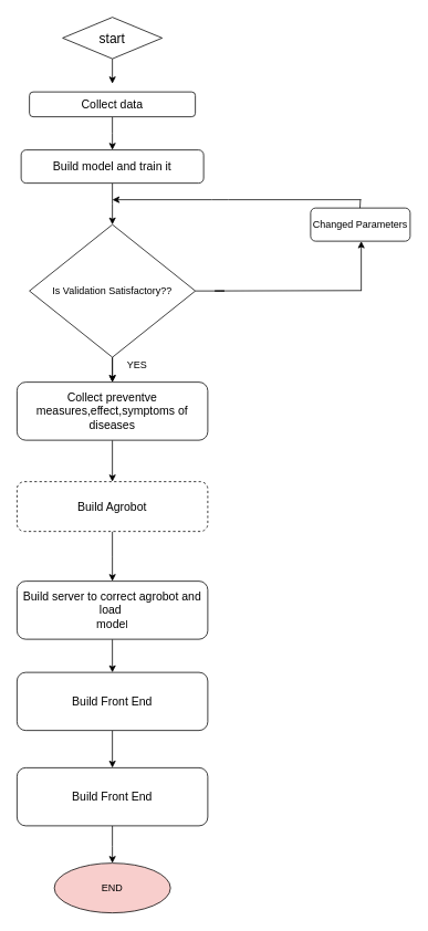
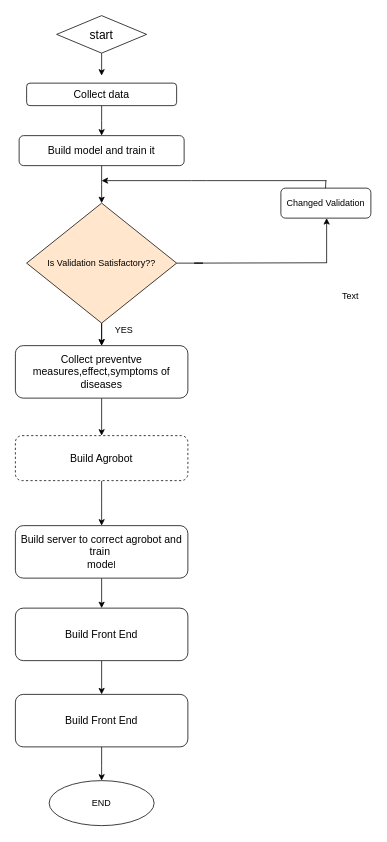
  <mxCell id="0" />
  <mxCell id="1" parent="0" />
+ <mxCell id="2" value="Text" style="text;html=1;resizable=0;points=[];autosize=1;align=left;verticalAlign=top;spacingTop=-4;" vertex="1" parent="1"><mxGeometry x="454" y="384" width="40" height="20" as="geometry" /></mxCell>
  <mxCell id="3" style="edgeStyle=orthogonalEdgeStyle;rounded=0;orthogonalLoop=1;jettySize=auto;html=1;" edge="1" parent="1" source="4"><mxGeometry relative="1" as="geometry"><mxPoint x="135" y="100" as="targetPoint" /><Array as="points"><mxPoint x="135" y="100" /><mxPoint x="135" y="100" /></Array></mxGeometry></mxCell>
  <mxCell id="4" value="&lt;font size=&quot;3&quot;&gt;start&lt;/font&gt;" style="rhombus;whiteSpace=wrap;html=1;" vertex="1" parent="1"><mxGeometry x="75" y="20" width="120" height="50" as="geometry" /></mxCell>
  <mxCell id="5" style="edgeStyle=orthogonalEdgeStyle;rounded=0;orthogonalLoop=1;jettySize=auto;html=1;entryX=0.5;entryY=0;entryDx=0;entryDy=0;" edge="1" parent="1"><mxGeometry relative="1" as="geometry"><mxPoint x="140" y="120" as="sourcePoint" /><mxPoint x="140" y="120" as="targetPoint" /></mxGeometry></mxCell>
  <mxCell id="6" style="edgeStyle=orthogonalEdgeStyle;rounded=0;orthogonalLoop=1;jettySize=auto;html=1;" edge="1" parent="1" source="7"><mxGeometry relative="1" as="geometry"><mxPoint x="135" y="180" as="targetPoint" /></mxGeometry></mxCell>
  <mxCell id="7" value="&lt;font style=&quot;font-size: 14px&quot;&gt;Collect data&lt;/font&gt;" style="rounded=1;whiteSpace=wrap;html=1;" vertex="1" parent="1"><mxGeometry x="35" y="110" width="200" height="30" as="geometry" /></mxCell>
  <mxCell id="8" style="edgeStyle=orthogonalEdgeStyle;rounded=0;orthogonalLoop=1;jettySize=auto;html=1;" edge="1" parent="1" source="9"><mxGeometry relative="1" as="geometry"><mxPoint x="135" y="270" as="targetPoint" /></mxGeometry></mxCell>
  <mxCell id="9" value="&lt;font style=&quot;font-size: 14px&quot;&gt;Build model and train it&lt;/font&gt;" style="rounded=1;whiteSpace=wrap;html=1;" vertex="1" parent="1"><mxGeometry x="25" y="180" width="220" height="40" as="geometry" /></mxCell>
  <mxCell id="10" style="edgeStyle=orthogonalEdgeStyle;rounded=0;orthogonalLoop=1;jettySize=auto;html=1;exitX=0.5;exitY=1;exitDx=0;exitDy=0;" edge="1" parent="1" source="12"><mxGeometry relative="1" as="geometry"><mxPoint x="135" y="460" as="targetPoint" /></mxGeometry></mxCell>
  <mxCell id="11" style="edgeStyle=orthogonalEdgeStyle;rounded=0;orthogonalLoop=1;jettySize=auto;html=1;" edge="1" parent="1" source="12"><mxGeometry relative="1" as="geometry"><mxPoint x="135" y="460" as="targetPoint" /></mxGeometry></mxCell>
- <mxCell id="12" value="Is Validation Satisfactory??" style="rhombus;whiteSpace=wrap;html=1;" vertex="1" parent="1"><mxGeometry x="35" y="270" width="200" height="160" as="geometry" /></mxCell>
+ <mxCell id="12" value="Is Validation Satisfactory??" style="rhombus;whiteSpace=wrap;html=1;fillColor=#ffe6cc;" vertex="1" parent="1"><mxGeometry x="35" y="270" width="200" height="160" as="geometry" /></mxCell>
  <mxCell id="13" value="" style="endArrow=none;html=1;" edge="1" parent="1"><mxGeometry width="50" height="50" relative="1" as="geometry"><mxPoint x="235" y="350" as="sourcePoint" /><mxPoint x="435" y="349.5" as="targetPoint" /><Array as="points"><mxPoint x="275" y="350" /><mxPoint x="255" y="350" /></Array></mxGeometry></mxCell>
  <mxCell id="14" value="" style="endArrow=classic;html=1;" edge="1" parent="1"><mxGeometry width="50" height="50" relative="1" as="geometry"><mxPoint x="435" y="350" as="sourcePoint" /><mxPoint x="435" y="290" as="targetPoint" /></mxGeometry></mxCell>
- <mxCell id="15" value="Changed Parameters" style="rounded=1;whiteSpace=wrap;html=1;" vertex="1" parent="1"><mxGeometry x="374" y="250" width="120" height="40" as="geometry" /></mxCell>
+ <mxCell id="15" value="Changed Validation" style="rounded=1;whiteSpace=wrap;html=1;" vertex="1" parent="1"><mxGeometry x="374" y="250" width="120" height="40" as="geometry" /></mxCell>
  <mxCell id="16" value="" style="endArrow=none;html=1;" edge="1" parent="1"><mxGeometry width="50" height="50" relative="1" as="geometry"><mxPoint x="433.5" y="250" as="sourcePoint" /><mxPoint x="434" y="240" as="targetPoint" /></mxGeometry></mxCell>
  <mxCell id="17" value="" style="endArrow=classic;html=1;" edge="1" parent="1"><mxGeometry width="50" height="50" relative="1" as="geometry"><mxPoint x="435" y="240" as="sourcePoint" /><mxPoint x="135" y="240" as="targetPoint" /><Array as="points"><mxPoint x="265" y="240" /></Array></mxGeometry></mxCell>
  <mxCell id="18" value="YES" style="text;html=1;strokeColor=none;fillColor=none;align=center;verticalAlign=middle;whiteSpace=wrap;rounded=0;" vertex="1" parent="1"><mxGeometry x="145" y="430" width="40" height="20" as="geometry" /></mxCell>
  <mxCell id="19" style="edgeStyle=orthogonalEdgeStyle;rounded=0;orthogonalLoop=1;jettySize=auto;html=1;exitX=0.5;exitY=1;exitDx=0;exitDy=0;entryX=0.5;entryY=0;entryDx=0;entryDy=0;" edge="1" parent="1" source="20" target="22"><mxGeometry relative="1" as="geometry" /></mxCell>
  <mxCell id="20" value="&lt;font style=&quot;font-size: 14px&quot;&gt;Collect preventve measures,effect,symptoms of diseases&lt;/font&gt;" style="rounded=1;whiteSpace=wrap;html=1;" vertex="1" parent="1"><mxGeometry x="20" y="460" width="230" height="70" as="geometry" /></mxCell>
  <mxCell id="21" style="edgeStyle=orthogonalEdgeStyle;rounded=0;orthogonalLoop=1;jettySize=auto;html=1;exitX=0.5;exitY=1;exitDx=0;exitDy=0;" edge="1" parent="1" source="22"><mxGeometry relative="1" as="geometry"><mxPoint x="135" y="700" as="targetPoint" /></mxGeometry></mxCell>
  <mxCell id="22" value="&lt;font style=&quot;font-size: 14px&quot;&gt;Build Agrobot&lt;/font&gt;" style="rounded=1;whiteSpace=wrap;html=1;dashed=1;" vertex="1" parent="1"><mxGeometry x="20" y="580" width="230" height="60" as="geometry" /></mxCell>
  <mxCell id="23" style="edgeStyle=orthogonalEdgeStyle;rounded=0;orthogonalLoop=1;jettySize=auto;html=1;exitX=0.5;exitY=1;exitDx=0;exitDy=0;entryX=0.5;entryY=0;entryDx=0;entryDy=0;" edge="1" parent="1" source="24" target="26"><mxGeometry relative="1" as="geometry" /></mxCell>
- <mxCell id="24" value="&lt;font style=&quot;font-size: 14px&quot;&gt;Build server to correct agrobot and load&amp;nbsp;&lt;br&gt;mode&lt;/font&gt;l" style="rounded=1;whiteSpace=wrap;html=1;" vertex="1" parent="1"><mxGeometry x="20" y="700" width="230" height="70" as="geometry" /></mxCell>
+ <mxCell id="24" value="&lt;font style=&quot;font-size: 14px&quot;&gt;Build server to correct agrobot and train&amp;nbsp;&lt;br&gt;mode&lt;/font&gt;l" style="rounded=1;whiteSpace=wrap;html=1;" vertex="1" parent="1"><mxGeometry x="20" y="700" width="230" height="70" as="geometry" /></mxCell>
  <mxCell id="25" value="" style="edgeStyle=orthogonalEdgeStyle;rounded=0;orthogonalLoop=1;jettySize=auto;html=1;" edge="1" parent="1" source="26" target="28"><mxGeometry relative="1" as="geometry" /></mxCell>
  <mxCell id="26" value="&lt;font style=&quot;font-size: 14px&quot;&gt;Build Front End&lt;/font&gt;" style="rounded=1;whiteSpace=wrap;html=1;" vertex="1" parent="1"><mxGeometry x="20" y="810" width="230" height="70" as="geometry" /></mxCell>
  <mxCell id="27" style="edgeStyle=orthogonalEdgeStyle;rounded=0;orthogonalLoop=1;jettySize=auto;html=1;exitX=0.5;exitY=1;exitDx=0;exitDy=0;" edge="1" parent="1" source="28"><mxGeometry relative="1" as="geometry"><mxPoint x="135" y="1040" as="targetPoint" /><Array as="points"><mxPoint x="135" y="1020" /><mxPoint x="135" y="1020" /></Array></mxGeometry></mxCell>
  <mxCell id="28" value="&lt;font style=&quot;font-size: 14px&quot;&gt;Build Front End&lt;/font&gt;" style="rounded=1;whiteSpace=wrap;html=1;" vertex="1" parent="1"><mxGeometry x="20" y="925" width="230" height="70" as="geometry" /></mxCell>
- <mxCell id="29" value="END" style="ellipse;whiteSpace=wrap;html=1;fillColor=#f8cecc;" vertex="1" parent="1"><mxGeometry x="65" y="1040" width="140" height="60" as="geometry" /></mxCell>
+ <mxCell id="29" value="END" style="ellipse;whiteSpace=wrap;html=1;" vertex="1" parent="1"><mxGeometry x="65" y="1040" width="140" height="60" as="geometry" /></mxCell>
